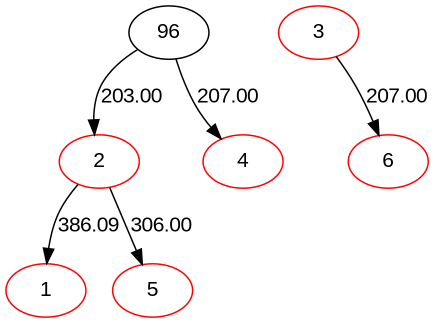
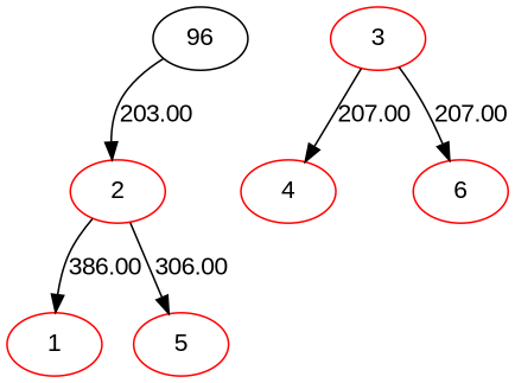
  digraph {
    fontname="Liberation Sans"
    node [color=red fontname="Liberation Sans"]
    edge [fontname="Liberation Sans"]
    2
    1
    5
    3
    6
    n6 [color=black label=96]
    4
-   2 -> 1 [label=386.09]
+   2 -> 1 [label=386.00]
    2 -> 5 [label=306.00]
    3 -> 6 [label=207.00]
    n6 -> 2 [label=203.00]
-   n6 -> 4 [label=207.00]
+   3 -> 4 [label=207.00]
  }
